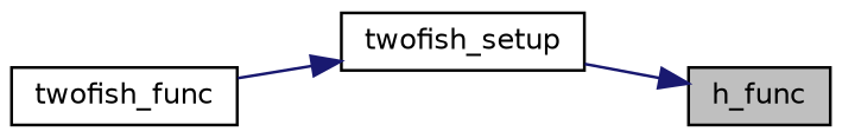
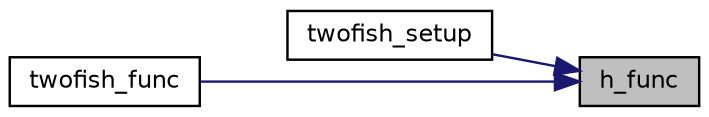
  digraph {
    rankdir=RL
    node [color=black fillcolor=white fontname=Helvetica fontsize=10 shape=record style=filled]
    edge [color=midnightblue dir=back fontname=Helvetica fontsize=10 labelfontname=Helvetica labelfontsize=10 style=solid]
    n1 [fillcolor=grey75 fontcolor=black height=0.2 label=h_func width=0.4]
    n2 [height=0.2 label=twofish_setup width=0.4]
    n3 [height=0.2 label=twofish_func width=0.4]
    n1 -> n2
-   n2 -> n3
+   n1 -> n3
  }
